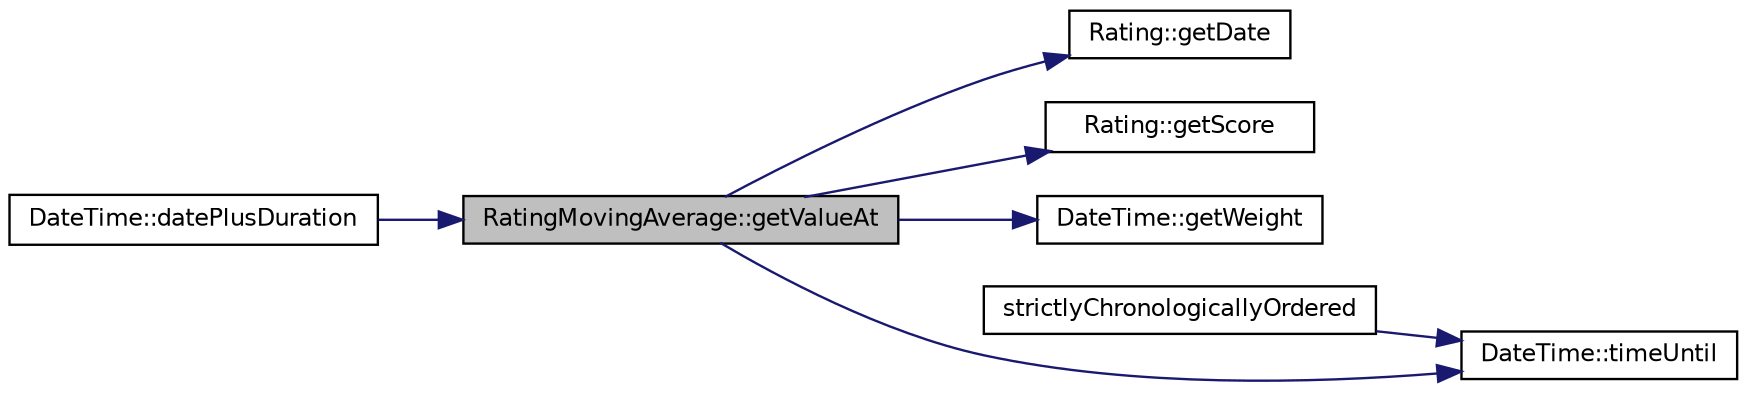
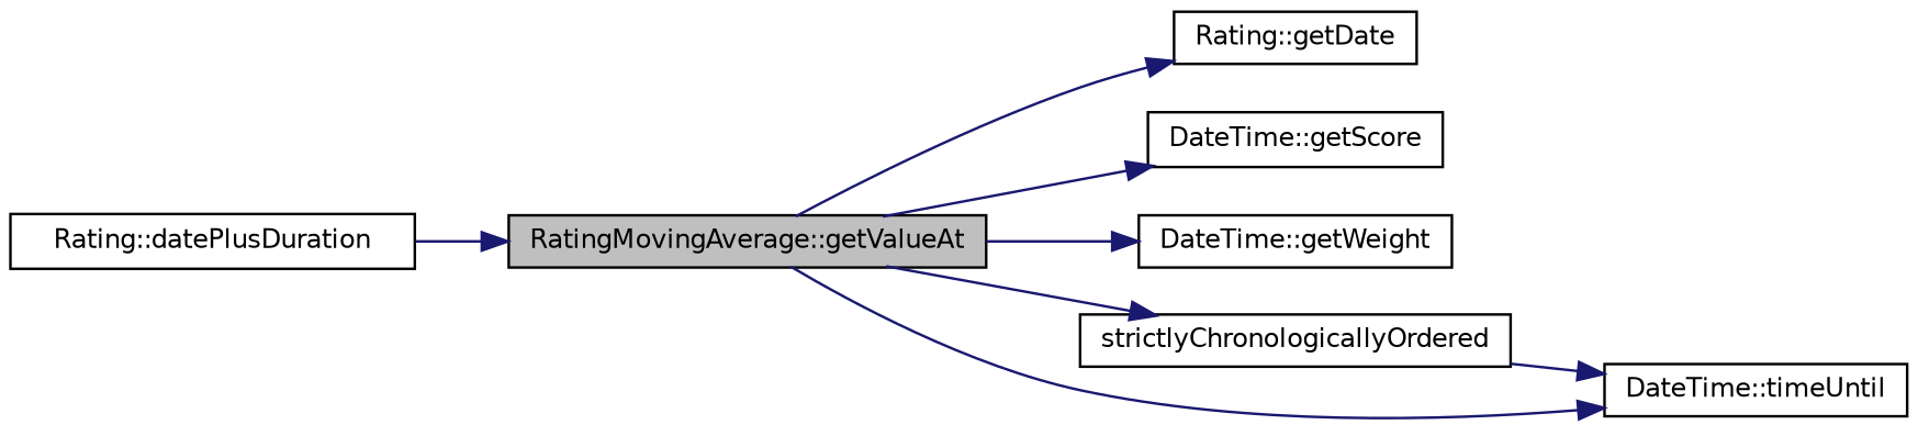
  digraph {
    rankdir=LR
    node [color=black fillcolor=white fontname=Helvetica fontsize=10 shape=record style=filled]
    edge [color=midnightblue fontname=Helvetica fontsize=10 labelfontname=Helvetica labelfontsize=10 style=solid]
    n1 [fillcolor=grey75 fontcolor=black height=0.2 label="RatingMovingAverage::getValueAt" width=0.4]
    n2 [height=0.2 label="Rating::getDate" width=0.4]
-   n3 [height=0.2 label="Rating::getScore" width=0.4]
+   n3 [height=0.2 label="DateTime::getScore" width=0.4]
    n4 [height=0.2 label="DateTime::getWeight" width=0.4]
    n5 [height=0.2 label=strictlyChronologicallyOrdered width=0.4]
    n6 [height=0.2 label="DateTime::timeUntil" width=0.4]
-   n7 [height=0.2 label="DateTime::datePlusDuration" width=0.4]
+   n7 [height=0.2 label="Rating::datePlusDuration" width=0.4]
    n1 -> n2
    n1 -> n3
    n1 -> n4
+   n1 -> n5
    n1 -> n6
    n5 -> n6
    n7 -> n1
  }
